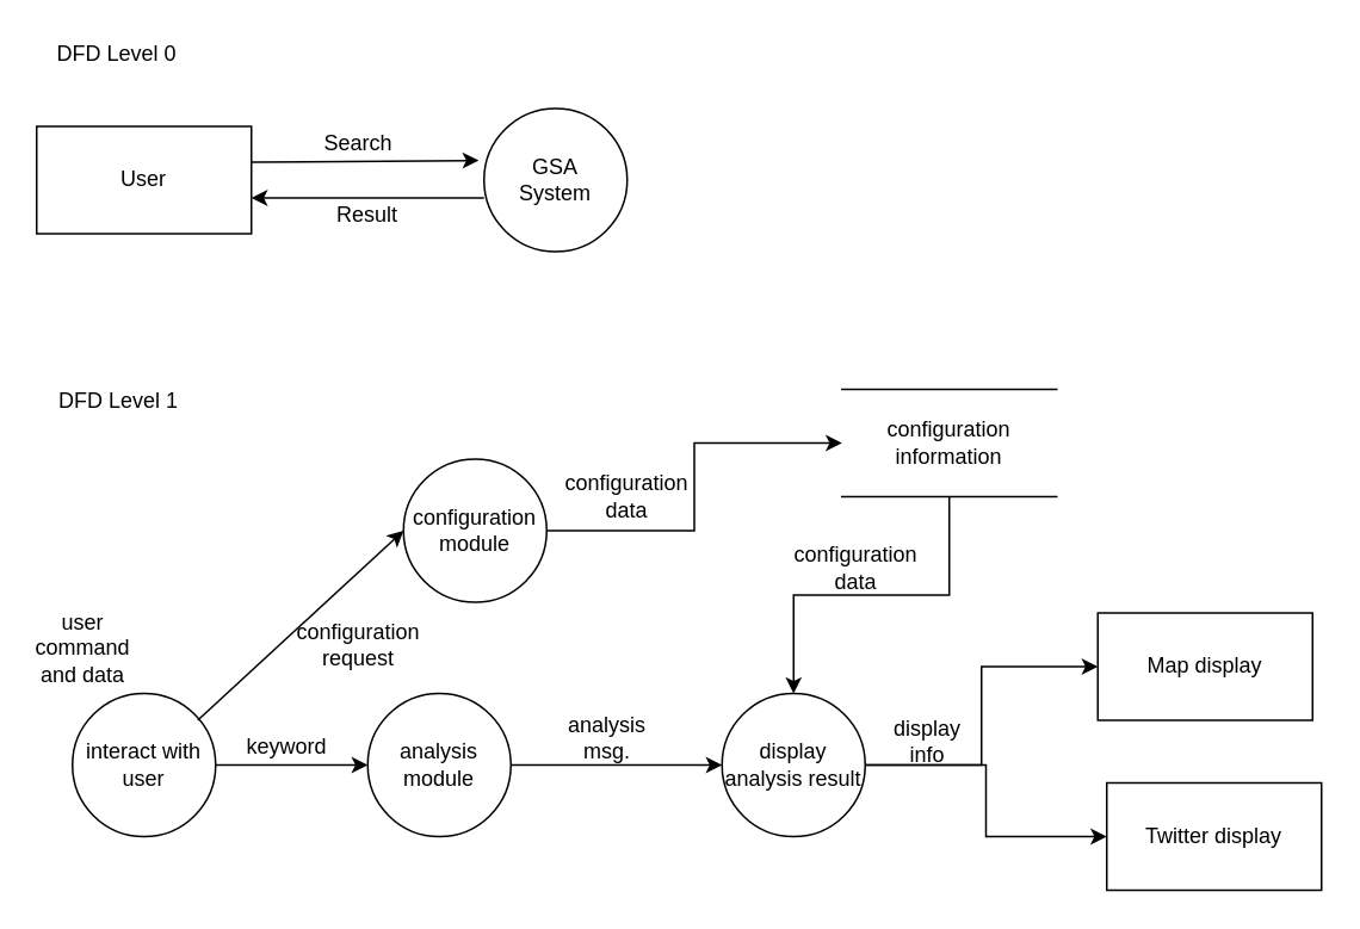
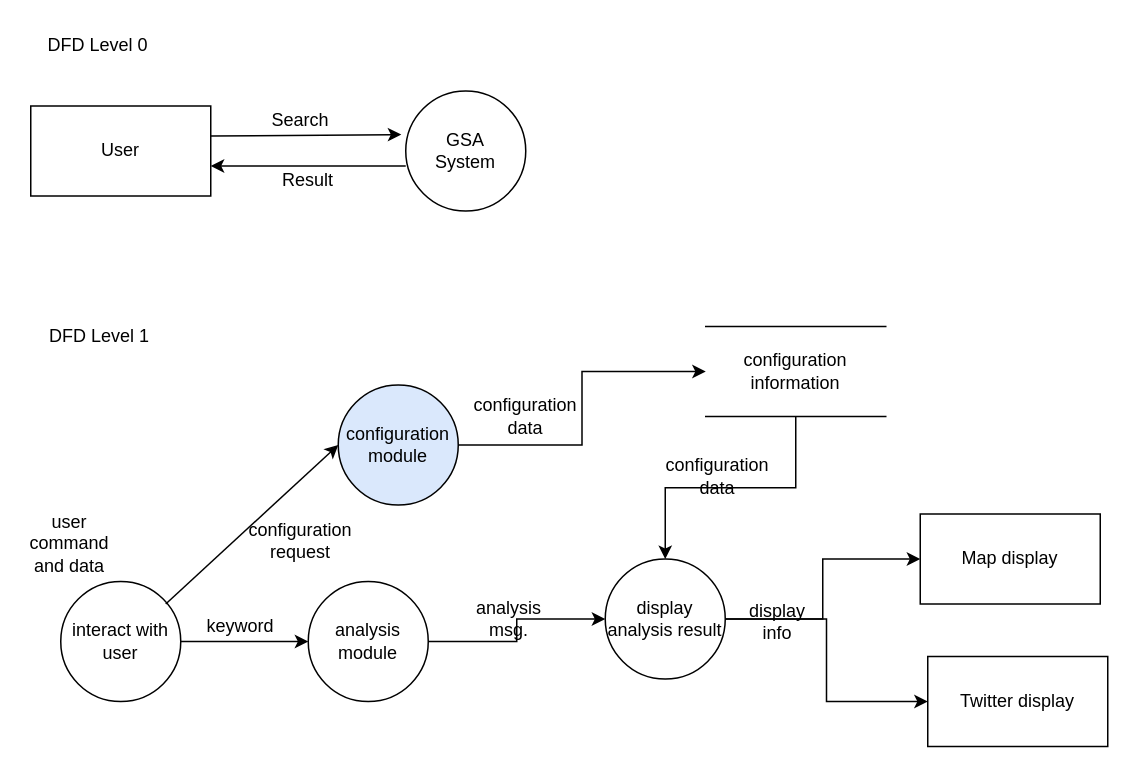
  <mxCell id="0" />
  <mxCell id="1" parent="0" />
  <mxCell id="2" value="User" style="rounded=0;whiteSpace=wrap;html=1;" vertex="1" parent="1"><mxGeometry x="20" y="70" width="120" height="60" as="geometry" /></mxCell>
  <mxCell id="3" value="GSA&lt;br&gt;System" style="ellipse;whiteSpace=wrap;html=1;aspect=fixed;" vertex="1" parent="1"><mxGeometry x="270" y="60" width="80" height="80" as="geometry" /></mxCell>
  <mxCell id="4" value="" style="endArrow=classic;html=1;entryX=-0.037;entryY=0.363;entryDx=0;entryDy=0;entryPerimeter=0;" edge="1" parent="1" target="3"><mxGeometry width="50" height="50" relative="1" as="geometry"><mxPoint x="140" y="90" as="sourcePoint" /><mxPoint x="220" y="90" as="targetPoint" /></mxGeometry></mxCell>
  <mxCell id="5" value="" style="endArrow=classic;html=1;" edge="1" parent="1"><mxGeometry width="50" height="50" relative="1" as="geometry"><mxPoint x="270" y="110" as="sourcePoint" /><mxPoint x="140" y="110" as="targetPoint" /></mxGeometry></mxCell>
  <mxCell id="6" value="Search" style="text;html=1;strokeColor=none;fillColor=none;align=center;verticalAlign=middle;whiteSpace=wrap;rounded=0;" vertex="1" parent="1"><mxGeometry x="180" y="70" width="40" height="20" as="geometry" /></mxCell>
  <mxCell id="7" value="DFD Level 0" style="text;html=1;strokeColor=none;fillColor=none;align=center;verticalAlign=middle;whiteSpace=wrap;rounded=0;" vertex="1" parent="1"><mxGeometry x="20" y="20" width="90" height="20" as="geometry" /></mxCell>
  <mxCell id="8" value="Result" style="text;html=1;strokeColor=none;fillColor=none;align=center;verticalAlign=middle;whiteSpace=wrap;rounded=0;" vertex="1" parent="1"><mxGeometry x="185" y="110" width="40" height="20" as="geometry" /></mxCell>
  <mxCell id="9" value="DFD Level 1" style="text;html=1;strokeColor=none;fillColor=none;align=center;verticalAlign=middle;whiteSpace=wrap;rounded=0;" vertex="1" parent="1"><mxGeometry x="21" y="214" width="90" height="20" as="geometry" /></mxCell>
  <mxCell id="10" value="" style="edgeStyle=orthogonalEdgeStyle;rounded=0;orthogonalLoop=1;jettySize=auto;html=1;" edge="1" parent="1" source="11" target="15"><mxGeometry relative="1" as="geometry" /></mxCell>
  <mxCell id="11" value="interact with user" style="ellipse;whiteSpace=wrap;html=1;aspect=fixed;" vertex="1" parent="1"><mxGeometry x="40" y="387" width="80" height="80" as="geometry" /></mxCell>
  <mxCell id="12" value="" style="edgeStyle=orthogonalEdgeStyle;rounded=0;orthogonalLoop=1;jettySize=auto;html=1;entryX=0;entryY=0.5;entryDx=0;entryDy=0;" edge="1" parent="1" source="13" target="20"><mxGeometry relative="1" as="geometry"><mxPoint x="385" y="296" as="targetPoint" /></mxGeometry></mxCell>
- <mxCell id="13" value="configuration module" style="ellipse;whiteSpace=wrap;html=1;aspect=fixed;" vertex="1" parent="1"><mxGeometry x="225" y="256" width="80" height="80" as="geometry" /></mxCell>
+ <mxCell id="13" value="configuration module" style="ellipse;whiteSpace=wrap;html=1;aspect=fixed;fillColor=#dae8fc;" vertex="1" parent="1"><mxGeometry x="225" y="256" width="80" height="80" as="geometry" /></mxCell>
  <mxCell id="14" value="" style="edgeStyle=orthogonalEdgeStyle;rounded=0;orthogonalLoop=1;jettySize=auto;html=1;entryX=0;entryY=0.5;entryDx=0;entryDy=0;" edge="1" parent="1" source="15" target="23"><mxGeometry relative="1" as="geometry"><mxPoint x="365" y="427" as="targetPoint" /></mxGeometry></mxCell>
  <mxCell id="15" value="analysis module" style="ellipse;whiteSpace=wrap;html=1;aspect=fixed;" vertex="1" parent="1"><mxGeometry x="205" y="387" width="80" height="80" as="geometry" /></mxCell>
  <mxCell id="16" value="user command and data" style="text;html=1;strokeColor=none;fillColor=none;align=center;verticalAlign=middle;whiteSpace=wrap;rounded=0;" vertex="1" parent="1"><mxGeometry x="26" y="352" width="40" height="20" as="geometry" /></mxCell>
  <mxCell id="17" value="Map display" style="rounded=0;whiteSpace=wrap;html=1;" vertex="1" parent="1"><mxGeometry x="613" y="342" width="120" height="60" as="geometry" /></mxCell>
  <mxCell id="18" value="Twitter display" style="rounded=0;whiteSpace=wrap;html=1;" vertex="1" parent="1"><mxGeometry x="618" y="437" width="120" height="60" as="geometry" /></mxCell>
  <mxCell id="19" style="edgeStyle=orthogonalEdgeStyle;rounded=0;orthogonalLoop=1;jettySize=auto;html=1;entryX=0.5;entryY=0;entryDx=0;entryDy=0;" edge="1" parent="1" source="20" target="23"><mxGeometry relative="1" as="geometry" /></mxCell>
  <mxCell id="20" value="configuration information" style="shape=partialRectangle;whiteSpace=wrap;html=1;left=0;right=0;fillColor=none;" vertex="1" parent="1"><mxGeometry x="470" y="217" width="120" height="60" as="geometry" /></mxCell>
  <mxCell id="21" value="" style="edgeStyle=orthogonalEdgeStyle;rounded=0;orthogonalLoop=1;jettySize=auto;html=1;entryX=0;entryY=0.5;entryDx=0;entryDy=0;" edge="1" parent="1" source="23" target="17"><mxGeometry relative="1" as="geometry"><mxPoint x="563" y="412" as="targetPoint" /></mxGeometry></mxCell>
  <mxCell id="22" value="" style="edgeStyle=orthogonalEdgeStyle;rounded=0;orthogonalLoop=1;jettySize=auto;html=1;entryX=0;entryY=0.5;entryDx=0;entryDy=0;" edge="1" parent="1" source="23" target="18"><mxGeometry relative="1" as="geometry"><mxPoint x="443" y="532" as="targetPoint" /></mxGeometry></mxCell>
- <mxCell id="23" value="display analysis result" style="ellipse;whiteSpace=wrap;html=1;aspect=fixed;" vertex="1" parent="1"><mxGeometry x="403" y="387" width="80" height="80" as="geometry" /></mxCell>
+ <mxCell id="23" value="display analysis result" style="ellipse;whiteSpace=wrap;html=1;aspect=fixed;" vertex="1" parent="1"><mxGeometry x="403" y="372" width="80" height="80" as="geometry" /></mxCell>
  <mxCell id="24" value="configuration data" style="text;html=1;strokeColor=none;fillColor=none;align=center;verticalAlign=middle;whiteSpace=wrap;rounded=0;" vertex="1" parent="1"><mxGeometry x="458" y="307" width="40" height="20" as="geometry" /></mxCell>
  <mxCell id="25" value="display info" style="text;html=1;strokeColor=none;fillColor=none;align=center;verticalAlign=middle;whiteSpace=wrap;rounded=0;" vertex="1" parent="1"><mxGeometry x="498" y="404" width="40" height="20" as="geometry" /></mxCell>
  <mxCell id="26" value="keyword" style="text;html=1;strokeColor=none;fillColor=none;align=center;verticalAlign=middle;whiteSpace=wrap;rounded=0;" vertex="1" parent="1"><mxGeometry x="140" y="407" width="40" height="20" as="geometry" /></mxCell>
  <mxCell id="27" value="analysis msg." style="text;html=1;strokeColor=none;fillColor=none;align=center;verticalAlign=middle;whiteSpace=wrap;rounded=0;" vertex="1" parent="1"><mxGeometry x="308" y="402" width="62" height="20" as="geometry" /></mxCell>
  <mxCell id="28" value="" style="endArrow=classic;html=1;entryX=0;entryY=0.5;entryDx=0;entryDy=0;" edge="1" parent="1" target="13"><mxGeometry width="50" height="50" relative="1" as="geometry"><mxPoint x="110" y="402" as="sourcePoint" /><mxPoint x="160" y="352" as="targetPoint" /></mxGeometry></mxCell>
  <mxCell id="29" value="configuration request" style="text;html=1;strokeColor=none;fillColor=none;align=center;verticalAlign=middle;whiteSpace=wrap;rounded=0;" vertex="1" parent="1"><mxGeometry x="180" y="350" width="40" height="20" as="geometry" /></mxCell>
  <mxCell id="30" value="configuration data" style="text;html=1;strokeColor=none;fillColor=none;align=center;verticalAlign=middle;whiteSpace=wrap;rounded=0;" vertex="1" parent="1"><mxGeometry x="330" y="267" width="40" height="20" as="geometry" /></mxCell>
